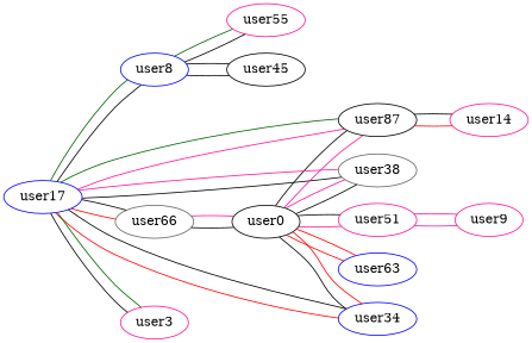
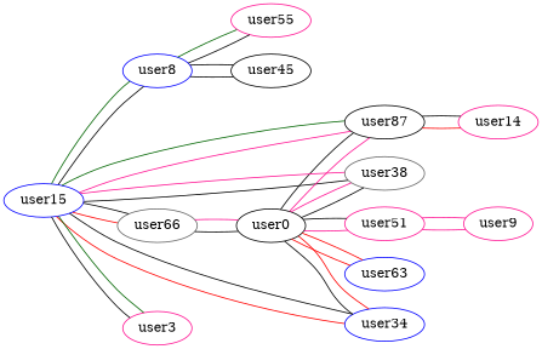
  graph {
    rankdir=LR
    node [color=deeppink]
    edge [color=black]
-   user17 [color=blue]
+   user17 [color=blue label=user15]
    user8 [color=blue]
    user66 [color=gray40]
    user87 [color=black]
    user38 [color=gray40]
    user3
    user34 [color=blue]
    user55
    user45 [color=black]
    user0 [color=black]
    user14
    user63 [color=blue]
    n13 [label=user51]
    user9
    user17 -- user8
    user17 -- user66 [color=red]
    user17 -- user87 [color=deeppink]
    user17 -- user38
    user17 -- user3
    user17 -- user34 [color=red]
    user8 -- user17 [color=darkgreen]
    user8 -- user55
    user8 -- user45
    user66 -- user17
    user66 -- user0
    user87 -- user17 [color=darkgreen]
    user87 -- user0
    user87 -- user14 [color=red]
    user38 -- user17 [color=deeppink]
    user38 -- user0 [color=deeppink]
    user3 -- user17 [color=darkgreen]
    user34 -- user17
    user34 -- user0 [color=red]
    user55 -- user8 [color=darkgreen]
    user45 -- user8
    user0 -- user66 [color=deeppink]
    user0 -- user87 [color=deeppink]
    user0 -- user38
    user0 -- user34
    user0 -- user63 [color=red]
    user0 -- n13 [color=deeppink]
    user14 -- user87
    user63 -- user0 [color=red]
    n13 -- user0
    n13 -- user9 [color=deeppink]
    user9 -- n13 [color=deeppink]
  }
